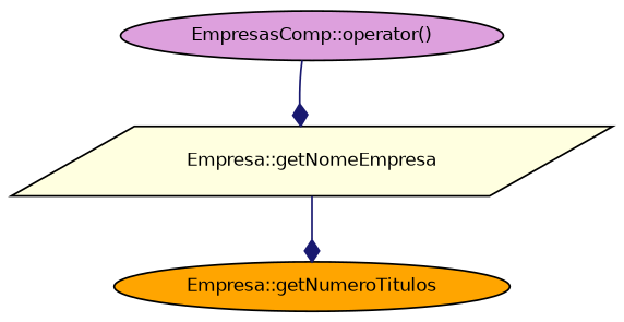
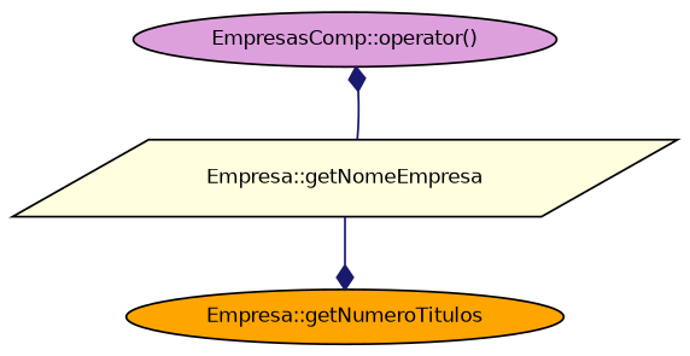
  digraph {
    rankdir=TB
    node [color=black fontname=Helvetica fontsize=10 shape=ellipse style=filled]
    edge [arrowhead=diamond color=midnightblue fontname=Helvetica fontsize=10 labelfontname=Helvetica labelfontsize=10 style=solid]
    n1 [fillcolor=plum fontcolor=black height=0.2 label="EmpresasComp::operator()" width=0.4]
    n2 [fillcolor=lightyellow height=0.2 label="Empresa::getNomeEmpresa" shape=parallelogram width=0.4]
    n3 [fillcolor=orange height=0.2 label="Empresa::getNumeroTitulos" width=0.4]
-   n1 -> n2
+   n2 -> n1
    n2 -> n3
  }
